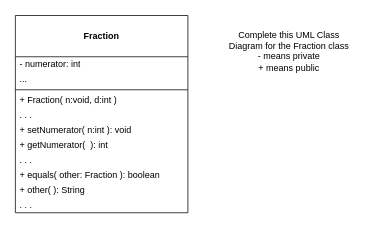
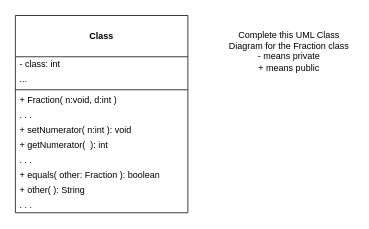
  <mxCell id="0" />
  <mxCell id="1" parent="0" />
- <mxCell id="2" value="&lt;br&gt;&lt;b&gt;Fraction&lt;/b&gt;&lt;div&gt;&lt;br/&gt;&lt;/div&gt;" style="swimlane;fontStyle=0;align=center;verticalAlign=top;childLayout=stackLayout;horizontal=1;startSize=55;horizontalStack=0;resizeParent=1;resizeParentMax=0;resizeLast=0;collapsible=0;marginBottom=0;html=1;whiteSpace=wrap;" vertex="1" parent="1"><mxGeometry x="20" y="20" width="230" height="263" as="geometry" /></mxCell>
- <mxCell id="3" value="- numerator: int" style="text;html=1;strokeColor=none;fillColor=none;align=left;verticalAlign=middle;spacingLeft=4;spacingRight=4;overflow=hidden;rotatable=0;points=[[0,0.5],[1,0.5]];portConstraint=eastwest;whiteSpace=wrap;" vertex="1" parent="2"><mxGeometry y="55" width="230" height="20" as="geometry" /></mxCell>
+ <mxCell id="2" value="&lt;br&gt;&lt;b&gt;Class&lt;/b&gt;&lt;div&gt;&lt;br/&gt;&lt;/div&gt;" style="swimlane;fontStyle=0;align=center;verticalAlign=top;childLayout=stackLayout;horizontal=1;startSize=55;horizontalStack=0;resizeParent=1;resizeParentMax=0;resizeLast=0;collapsible=0;marginBottom=0;html=1;whiteSpace=wrap;" vertex="1" parent="1"><mxGeometry x="20" y="20" width="230" height="263" as="geometry" /></mxCell>
+ <mxCell id="3" value="- class: int" style="text;html=1;strokeColor=none;fillColor=none;align=left;verticalAlign=middle;spacingLeft=4;spacingRight=4;overflow=hidden;rotatable=0;points=[[0,0.5],[1,0.5]];portConstraint=eastwest;whiteSpace=wrap;" vertex="1" parent="2"><mxGeometry y="55" width="230" height="20" as="geometry" /></mxCell>
  <mxCell id="4" value="..." style="text;html=1;strokeColor=none;fillColor=none;align=left;verticalAlign=middle;spacingLeft=4;spacingRight=4;overflow=hidden;rotatable=0;points=[[0,0.5],[1,0.5]];portConstraint=eastwest;whiteSpace=wrap;" vertex="1" parent="2"><mxGeometry y="75" width="230" height="20" as="geometry" /></mxCell>
  <mxCell id="5" value="" style="line;strokeWidth=1;fillColor=none;align=left;verticalAlign=middle;spacingTop=-1;spacingLeft=3;spacingRight=3;rotatable=0;labelPosition=right;points=[];portConstraint=eastwest;" vertex="1" parent="2"><mxGeometry y="95" width="230" height="8" as="geometry" /></mxCell>
  <mxCell id="6" value="+ Fraction( n:void, d:int )" style="text;html=1;strokeColor=none;fillColor=none;align=left;verticalAlign=middle;spacingLeft=4;spacingRight=4;overflow=hidden;rotatable=0;points=[[0,0.5],[1,0.5]];portConstraint=eastwest;whiteSpace=wrap;" vertex="1" parent="2"><mxGeometry y="103" width="230" height="20" as="geometry" /></mxCell>
  <mxCell id="7" value=". . ." style="text;html=1;strokeColor=none;fillColor=none;align=left;verticalAlign=middle;spacingLeft=4;spacingRight=4;overflow=hidden;rotatable=0;points=[[0,0.5],[1,0.5]];portConstraint=eastwest;whiteSpace=wrap;" vertex="1" parent="2"><mxGeometry y="123" width="230" height="20" as="geometry" /></mxCell>
  <mxCell id="8" value="+ setNumerator( n:int ): void" style="text;html=1;strokeColor=none;fillColor=none;align=left;verticalAlign=middle;spacingLeft=4;spacingRight=4;overflow=hidden;rotatable=0;points=[[0,0.5],[1,0.5]];portConstraint=eastwest;whiteSpace=wrap;" vertex="1" parent="2"><mxGeometry y="143" width="230" height="20" as="geometry" /></mxCell>
  <mxCell id="9" value="+ getNumerator(&amp;nbsp; ): int" style="text;html=1;strokeColor=none;fillColor=none;align=left;verticalAlign=middle;spacingLeft=4;spacingRight=4;overflow=hidden;rotatable=0;points=[[0,0.5],[1,0.5]];portConstraint=eastwest;whiteSpace=wrap;" vertex="1" parent="2"><mxGeometry y="163" width="230" height="20" as="geometry" /></mxCell>
  <mxCell id="10" value=". . ." style="text;html=1;strokeColor=none;fillColor=none;align=left;verticalAlign=middle;spacingLeft=4;spacingRight=4;overflow=hidden;rotatable=0;points=[[0,0.5],[1,0.5]];portConstraint=eastwest;whiteSpace=wrap;" vertex="1" parent="2"><mxGeometry y="183" width="230" height="20" as="geometry" /></mxCell>
  <mxCell id="11" value="+ equals( other: Fraction ): boolean" style="text;html=1;strokeColor=none;fillColor=none;align=left;verticalAlign=middle;spacingLeft=4;spacingRight=4;overflow=hidden;rotatable=0;points=[[0,0.5],[1,0.5]];portConstraint=eastwest;whiteSpace=wrap;" vertex="1" parent="2"><mxGeometry y="203" width="230" height="20" as="geometry" /></mxCell>
  <mxCell id="12" value="+ other( ): String" style="text;html=1;strokeColor=none;fillColor=none;align=left;verticalAlign=middle;spacingLeft=4;spacingRight=4;overflow=hidden;rotatable=0;points=[[0,0.5],[1,0.5]];portConstraint=eastwest;whiteSpace=wrap;" vertex="1" parent="2"><mxGeometry y="223" width="230" height="20" as="geometry" /></mxCell>
  <mxCell id="13" value=". . ." style="text;html=1;strokeColor=none;fillColor=none;align=left;verticalAlign=middle;spacingLeft=4;spacingRight=4;overflow=hidden;rotatable=0;points=[[0,0.5],[1,0.5]];portConstraint=eastwest;whiteSpace=wrap;" vertex="1" parent="2"><mxGeometry y="243" width="230" height="20" as="geometry" /></mxCell>
  <mxCell id="14" value="&lt;div&gt;Complete this UML Class Diagram for the Fraction class&lt;/div&gt;&lt;div&gt;- means private&lt;/div&gt;&lt;div&gt;+ means public&lt;br&gt;&lt;/div&gt;&lt;div&gt;&lt;br&gt;&lt;/div&gt;" style="text;strokeColor=none;align=center;fillColor=none;html=1;verticalAlign=middle;whiteSpace=wrap;rounded=0;" vertex="1" parent="1"><mxGeometry x="300" y="60" width="170" height="30" as="geometry" /></mxCell>
